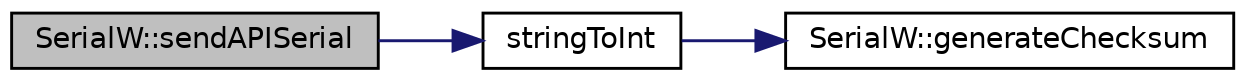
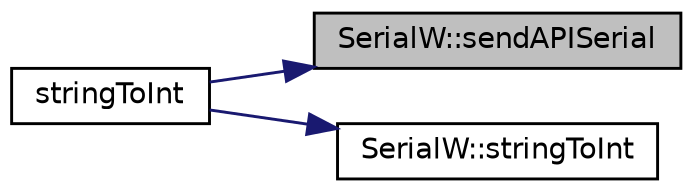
  digraph {
    rankdir=LR
    node [color=black fillcolor=white fontname=Helvetica fontsize=10 shape=record style=filled]
    edge [color=midnightblue fontname=Helvetica fontsize=10 labelfontname=Helvetica labelfontsize=10 style=solid]
    n1 [fillcolor=grey75 fontcolor=black height=0.2 label="SerialW::sendAPISerial" width=0.4]
    n2 [height=0.2 label=stringToInt width=0.4]
-   n3 [height=0.2 label="SerialW::generateChecksum" width=0.4]
-   n1 -> n2
+   n3 [height=0.2 label="SerialW::stringToInt" width=0.4]
+   n2 -> n1
    n2 -> n3
  }
